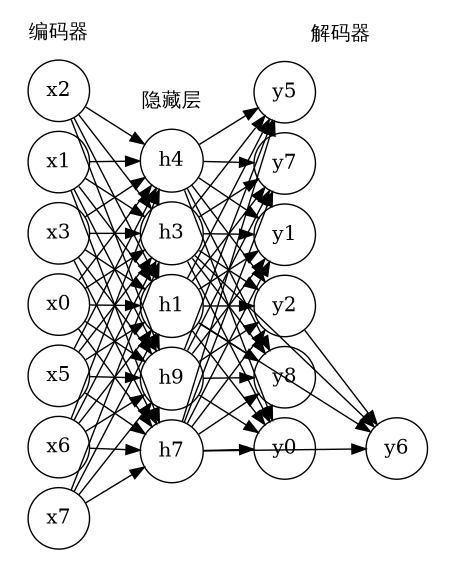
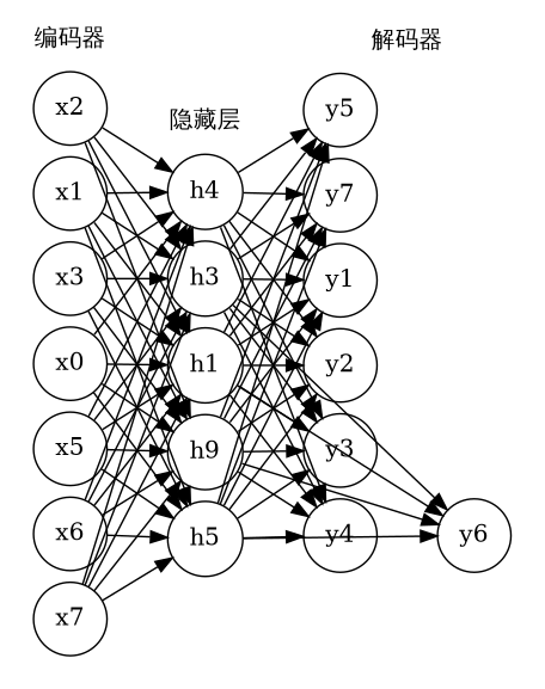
  digraph {
    nodesep=.1
    rankdir=LR
    splines=line
    node [shape=circle style=solid]
    x1
    x2
    x3
    n4 [label=x0]
    x5
    x6
    x7
    h1
    n9 [label=h9]
    h3
    h4
-   h5 [label=h7]
+   h5
    y1
    y2
-   y3 [label=y8]
-   y4 [label=y0]
+   y3
+   y4
    y5
    y6
    y7
    subgraph cluster_1 {
      color=white
      label="编码器"
      x1
      x2
      x3
      n4
      x5
      x6
      x7
    }
    subgraph cluster_2 {
      color=white
      label="隐藏层"
      h1
      n9
      h3
      h4
      h5
    }
    subgraph cluster_3 {
      color=white
      label="解码器"
      y1
      y2
      y3
      y4
      y5
      y6
      y7
    }
    x1 -> h1
    x1 -> n9
    x1 -> h3
    x1 -> h4
    x1 -> h5
    x2 -> h1
    x2 -> n9
    x2 -> h3
    x2 -> h4
    x3 -> h1
    x3 -> n9
    x3 -> h3
    x3 -> h4
    x3 -> h5
    n4 -> h1
    n4 -> n9
-   n4 -> h3
    n4 -> h4
    n4 -> h5
    x5 -> h1
    x5 -> n9
    x5 -> h3
    x5 -> h4
    x5 -> h5
    x6 -> h1
    x6 -> n9
    x6 -> h3
    x6 -> h4
    x6 -> h5
    x7 -> h1
    x7 -> n9
    x7 -> h3
+   x7 -> h4
    x7 -> h5
    h1 -> y1
    h1 -> y2
    h1 -> y3
    h1 -> y4
    h1 -> y5
    h1 -> y6
    h1 -> y7
    n9 -> y1
    n9 -> y2
    n9 -> y3
    n9 -> y4
    n9 -> y5
-   y2 -> y6
+   n9 -> y6
    n9 -> y7
    h3 -> y1
    h3 -> y2
    h3 -> y3
    h3 -> y4
    h3 -> y5
    h3 -> y6
    h3 -> y7
    h4 -> y1
    h4 -> y2
    h4 -> y3
    h4 -> y4
    h4 -> y5
    h4 -> y7
    h5 -> y1
    h5 -> y2
    h5 -> y3
    h5 -> y4
    h5 -> y5
    h5 -> y6
    h5 -> y7
  }
